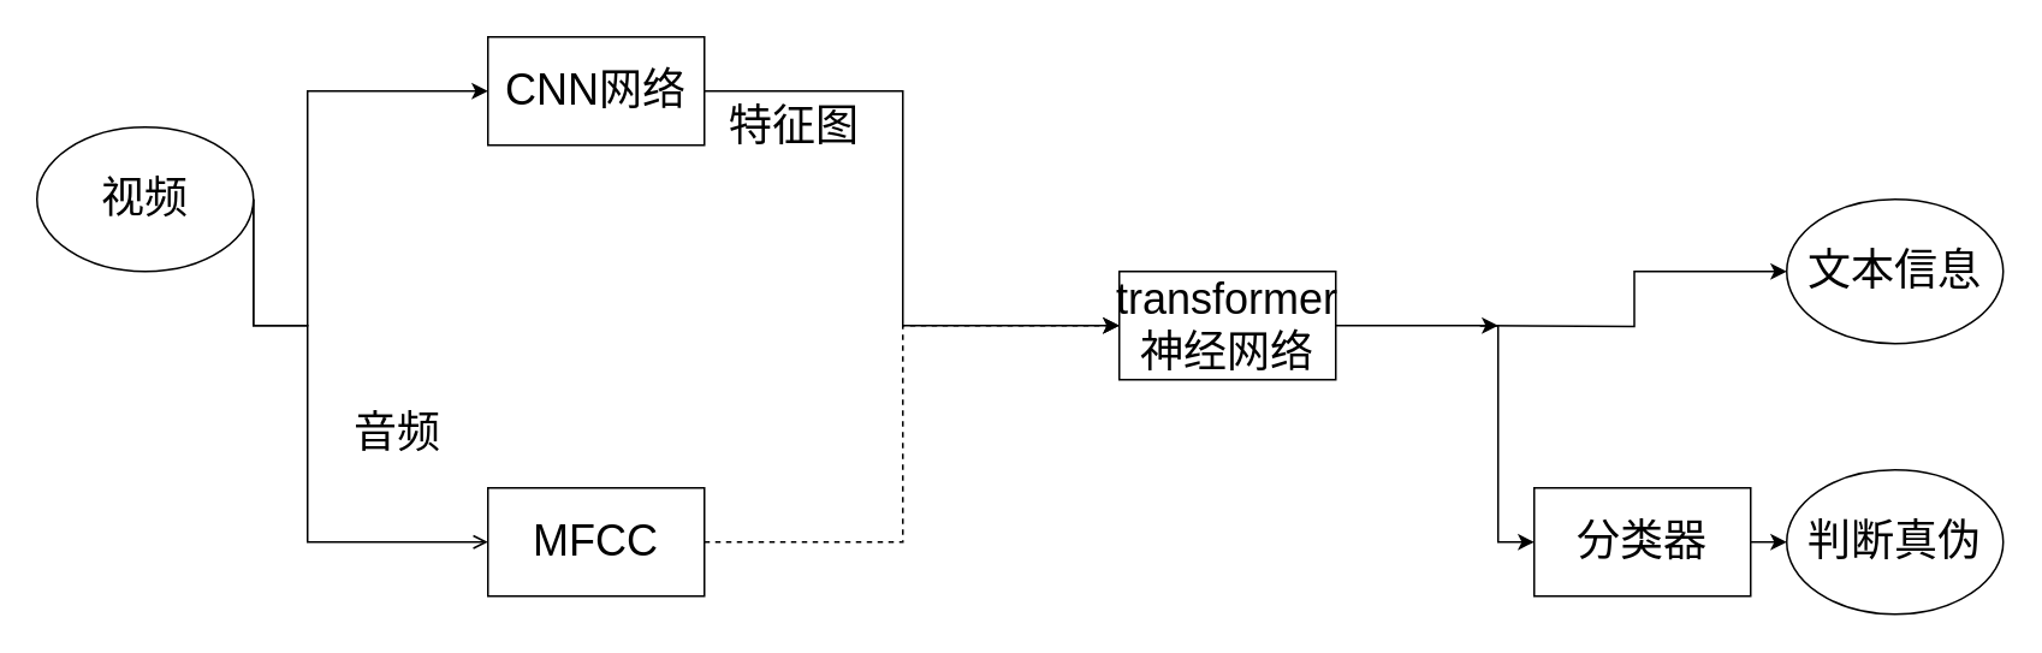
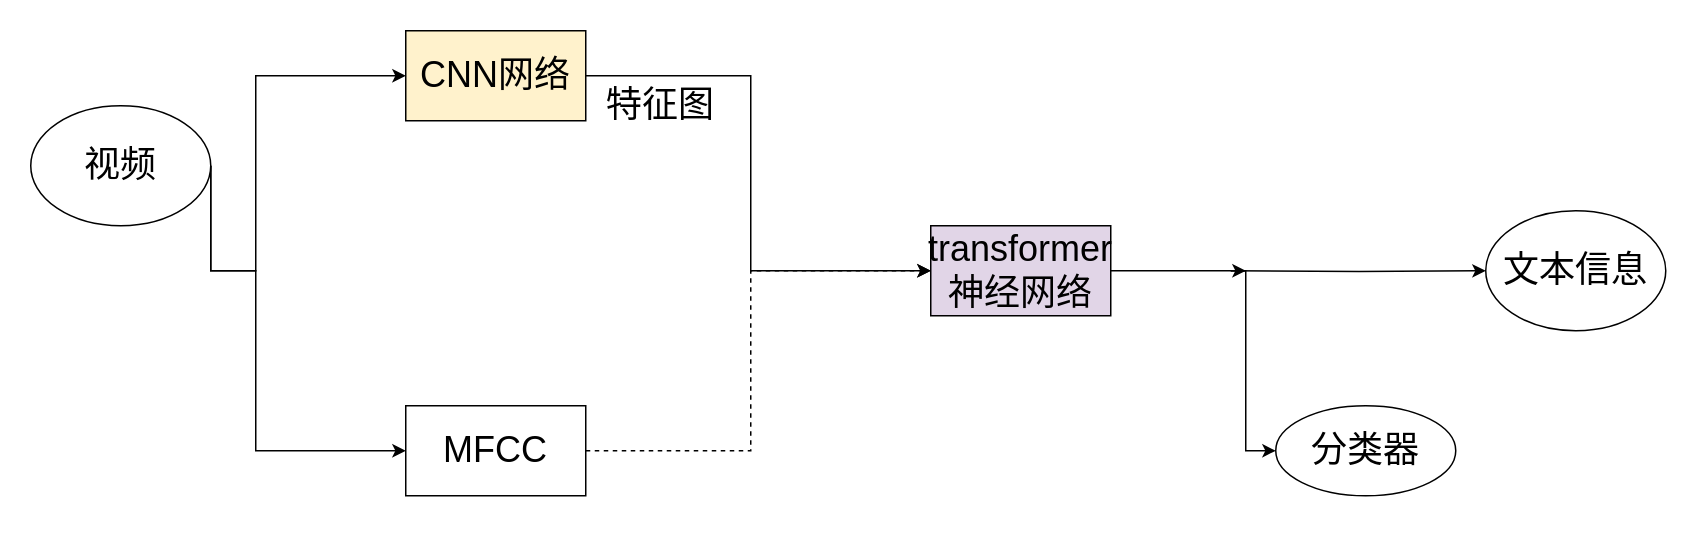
  <mxCell id="0" />
  <mxCell id="1" parent="0" />
- <mxCell id="2" value="&lt;font style=&quot;font-size: 24px&quot;&gt;CNN网络&lt;/font&gt;" style="rounded=0;whiteSpace=wrap;html=1;" vertex="1" parent="1"><mxGeometry x="270" y="20" width="120" height="60" as="geometry" /></mxCell>
+ <mxCell id="2" value="&lt;font style=&quot;font-size: 24px&quot;&gt;CNN网络&lt;/font&gt;" style="rounded=0;whiteSpace=wrap;html=1;fillColor=#fff2cc;" vertex="1" parent="1"><mxGeometry x="270" y="20" width="120" height="60" as="geometry" /></mxCell>
  <mxCell id="3" style="edgeStyle=orthogonalEdgeStyle;rounded=0;orthogonalLoop=1;jettySize=auto;html=1;exitX=1;exitY=0.5;exitDx=0;exitDy=0;entryX=0;entryY=0.5;entryDx=0;entryDy=0;dashed=1;" edge="1" parent="1" source="4" target="7"><mxGeometry relative="1" as="geometry"><Array as="points"><mxPoint x="500" y="300" /><mxPoint x="500" y="180" /></Array></mxGeometry></mxCell>
  <mxCell id="4" value="&lt;font style=&quot;font-size: 24px&quot;&gt;MFCC&lt;/font&gt;" style="rounded=0;whiteSpace=wrap;html=1;" vertex="1" parent="1"><mxGeometry x="270" y="270" width="120" height="60" as="geometry" /></mxCell>
  <mxCell id="5" style="edgeStyle=orthogonalEdgeStyle;rounded=0;orthogonalLoop=1;jettySize=auto;html=1;exitX=1;exitY=0.5;exitDx=0;exitDy=0;entryX=0;entryY=0.5;entryDx=0;entryDy=0;" edge="1" parent="1" target="7"><mxGeometry relative="1" as="geometry"><mxPoint x="390" y="50" as="sourcePoint" /><Array as="points"><mxPoint x="500" y="50" /><mxPoint x="500" y="180" /></Array></mxGeometry></mxCell>
  <mxCell id="6" style="edgeStyle=orthogonalEdgeStyle;rounded=0;orthogonalLoop=1;jettySize=auto;html=1;exitX=1;exitY=0.5;exitDx=0;exitDy=0;" edge="1" parent="1" source="7"><mxGeometry relative="1" as="geometry"><mxPoint x="830" y="180" as="targetPoint" /></mxGeometry></mxCell>
- <mxCell id="7" value="&lt;font style=&quot;font-size: 24px&quot;&gt;transformer神经网络&lt;/font&gt;" style="rounded=0;whiteSpace=wrap;html=1;" vertex="1" parent="1"><mxGeometry x="620" y="150" width="120" height="60" as="geometry" /></mxCell>
+ <mxCell id="7" value="&lt;font style=&quot;font-size: 24px&quot;&gt;transformer神经网络&lt;/font&gt;" style="rounded=0;whiteSpace=wrap;html=1;fillColor=#e1d5e7;" vertex="1" parent="1"><mxGeometry x="620" y="150" width="120" height="60" as="geometry" /></mxCell>
  <mxCell id="8" style="edgeStyle=orthogonalEdgeStyle;rounded=0;orthogonalLoop=1;jettySize=auto;html=1;exitX=1;exitY=0.5;exitDx=0;exitDy=0;entryX=0;entryY=0.5;entryDx=0;entryDy=0;" edge="1" parent="1" target="13"><mxGeometry relative="1" as="geometry"><mxPoint x="820" y="180" as="sourcePoint" /></mxGeometry></mxCell>
  <mxCell id="9" style="edgeStyle=orthogonalEdgeStyle;rounded=0;orthogonalLoop=1;jettySize=auto;html=1;exitX=1;exitY=0.5;exitDx=0;exitDy=0;entryX=0;entryY=0.5;entryDx=0;entryDy=0;" edge="1" parent="1" target="16"><mxGeometry relative="1" as="geometry"><mxPoint x="820" y="180" as="sourcePoint" /><Array as="points"><mxPoint x="830" y="180" /><mxPoint x="830" y="300" /></Array></mxGeometry></mxCell>
  <mxCell id="10" style="edgeStyle=orthogonalEdgeStyle;rounded=0;orthogonalLoop=1;jettySize=auto;html=1;exitX=1;exitY=0.5;exitDx=0;exitDy=0;entryX=0;entryY=0.5;entryDx=0;entryDy=0;" edge="1" parent="1" source="12" target="2"><mxGeometry relative="1" as="geometry"><Array as="points"><mxPoint x="170" y="180" /><mxPoint x="170" y="50" /></Array></mxGeometry></mxCell>
- <mxCell id="11" style="edgeStyle=orthogonalEdgeStyle;rounded=0;orthogonalLoop=1;jettySize=auto;html=1;exitX=1;exitY=0.5;exitDx=0;exitDy=0;entryX=0;entryY=0.5;entryDx=0;entryDy=0;endArrow=open;" edge="1" parent="1" source="12" target="4"><mxGeometry relative="1" as="geometry"><Array as="points"><mxPoint x="170" y="180" /><mxPoint x="170" y="300" /></Array></mxGeometry></mxCell>
+ <mxCell id="11" style="edgeStyle=orthogonalEdgeStyle;rounded=0;orthogonalLoop=1;jettySize=auto;html=1;exitX=1;exitY=0.5;exitDx=0;exitDy=0;entryX=0;entryY=0.5;entryDx=0;entryDy=0;" edge="1" parent="1" source="12" target="4"><mxGeometry relative="1" as="geometry"><Array as="points"><mxPoint x="170" y="180" /><mxPoint x="170" y="300" /></Array></mxGeometry></mxCell>
  <mxCell id="12" value="&lt;font style=&quot;font-size: 24px&quot;&gt;视频&lt;/font&gt;" style="ellipse;whiteSpace=wrap;html=1;" vertex="1" parent="1"><mxGeometry x="20" y="70" width="120" height="80" as="geometry" /></mxCell>
- <mxCell id="13" value="&lt;font style=&quot;font-size: 24px&quot;&gt;文本信息&lt;/font&gt;" style="ellipse;whiteSpace=wrap;html=1;" vertex="1" parent="1"><mxGeometry x="990" y="110" width="120" height="80" as="geometry" /></mxCell>
- <mxCell id="14" value="&lt;font style=&quot;font-size: 24px&quot;&gt;判断真伪&lt;/font&gt;" style="ellipse;whiteSpace=wrap;html=1;" vertex="1" parent="1"><mxGeometry x="990" y="260" width="120" height="80" as="geometry" /></mxCell>
- <mxCell id="15" style="edgeStyle=orthogonalEdgeStyle;rounded=0;orthogonalLoop=1;jettySize=auto;html=1;exitX=1;exitY=0.5;exitDx=0;exitDy=0;entryX=0;entryY=0.5;entryDx=0;entryDy=0;" edge="1" parent="1" source="16" target="14"><mxGeometry relative="1" as="geometry" /></mxCell>
- <mxCell id="16" value="&lt;font style=&quot;font-size: 24px&quot;&gt;分类器&lt;/font&gt;" style="rounded=0;whiteSpace=wrap;html=1;" vertex="1" parent="1"><mxGeometry x="850" y="270" width="120" height="60" as="geometry" /></mxCell>
- <mxCell id="17" value="&lt;font style=&quot;font-size: 24px&quot;&gt;音频&lt;/font&gt;" style="text;html=1;strokeColor=none;fillColor=none;align=center;verticalAlign=middle;whiteSpace=wrap;rounded=0;" vertex="1" parent="1"><mxGeometry x="180" y="230" width="80" height="20" as="geometry" /></mxCell>
+ <mxCell id="13" value="&lt;font style=&quot;font-size: 24px&quot;&gt;文本信息&lt;/font&gt;" style="ellipse;whiteSpace=wrap;html=1;" vertex="1" parent="1"><mxGeometry x="990" y="140" width="120" height="80" as="geometry" /></mxCell>
+ <mxCell id="16" value="&lt;font style=&quot;font-size: 24px&quot;&gt;分类器&lt;/font&gt;" style="ellipse;whiteSpace=wrap;html=1;" vertex="1" parent="1"><mxGeometry x="850" y="270" width="120" height="60" as="geometry" /></mxCell>
  <mxCell id="18" value="&lt;font style=&quot;font-size: 24px&quot;&gt;特征图&lt;/font&gt;" style="text;html=1;strokeColor=none;fillColor=none;align=center;verticalAlign=middle;whiteSpace=wrap;rounded=0;" vertex="1" parent="1"><mxGeometry x="400" y="60" width="80" height="20" as="geometry" /></mxCell>
